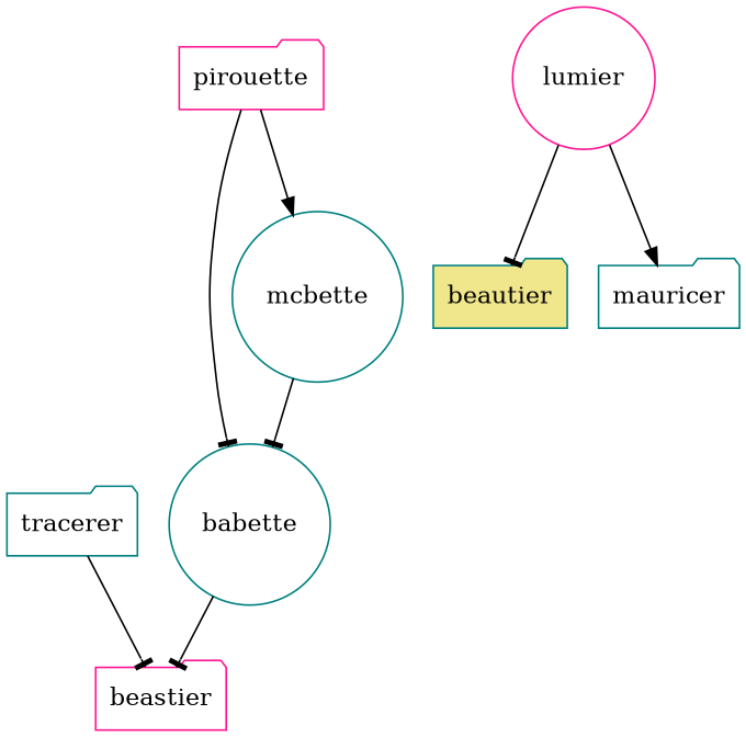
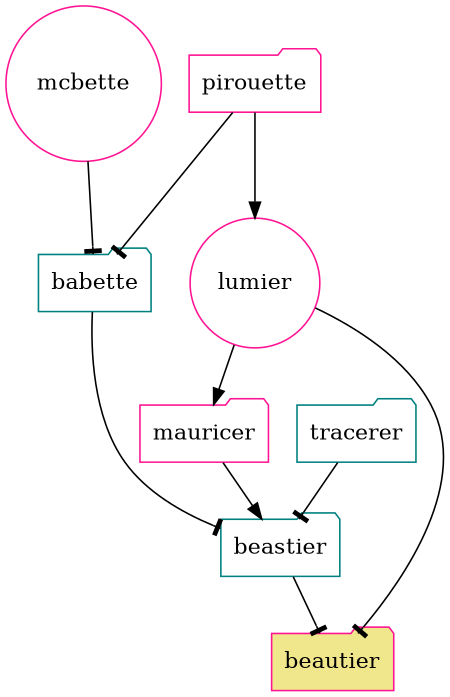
  digraph {
    node [color=teal fillcolor=white shape=folder style=filled]
    edge [arrowhead=tee]
-   babette [shape=circle]
-   beastier [color=deeppink]
-   beautier [fillcolor=khaki]
-   mauricer
+   babette
+   beastier
+   beautier [color=deeppink fillcolor=khaki]
+   mauricer [color=deeppink]
    tracerer
    lumier [color=deeppink shape=circle]
-   mcbette [shape=circle]
+   mcbette [color=deeppink shape=circle]
    pirouette [color=deeppink]
    babette -> beastier
+   beastier -> beautier
+   mauricer -> beastier [arrowhead=normal]
    tracerer -> beastier
    lumier -> beautier
    lumier -> mauricer [arrowhead=normal]
    mcbette -> babette
    pirouette -> babette
-   pirouette -> mcbette [arrowhead=normal]
+   pirouette -> lumier [arrowhead=normal]
  }
